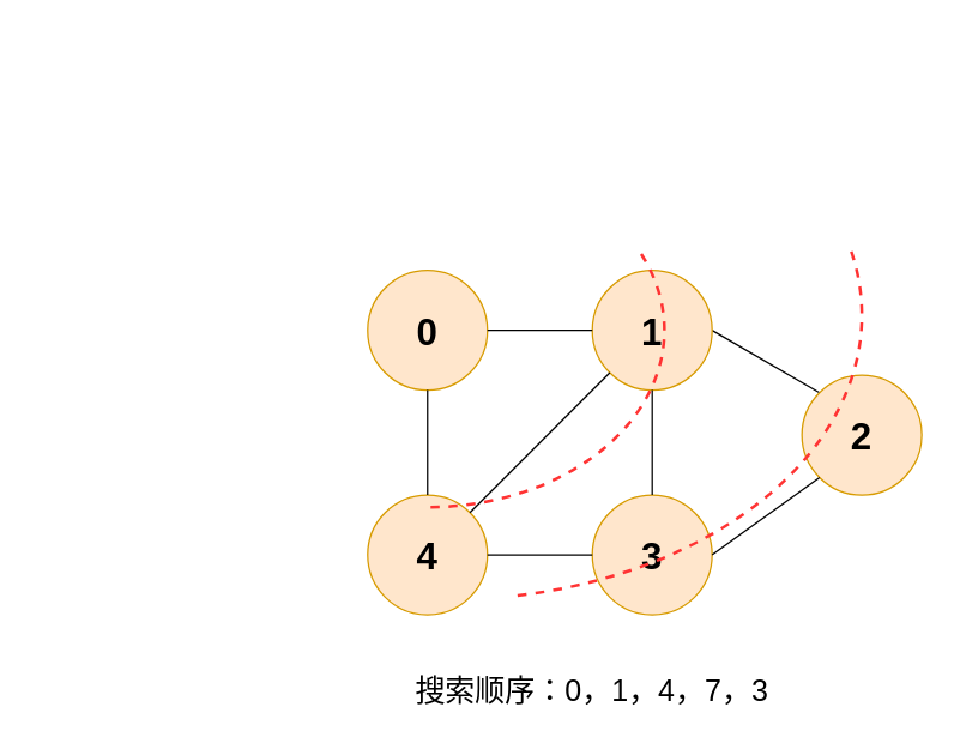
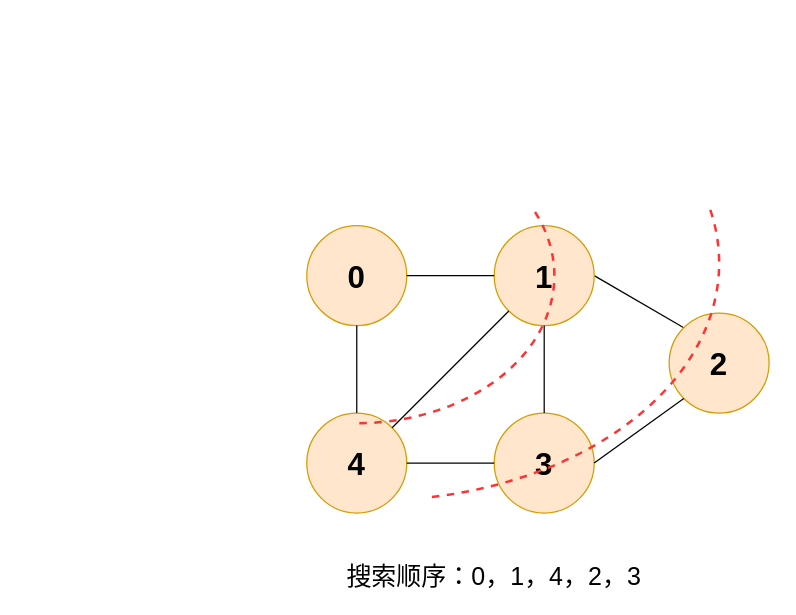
  <mxCell id="0" />
  <mxCell id="1" parent="0" />
  <mxCell id="2" value="&lt;b style=&quot;font-size: 25px&quot;&gt;0&lt;/b&gt;" style="ellipse;whiteSpace=wrap;html=1;aspect=fixed;fillColor=#ffe6cc;strokeColor=#d79b00;" vertex="1" parent="1"><mxGeometry x="245" y="180" width="80" height="80" as="geometry" /></mxCell>
  <mxCell id="3" value="" style="endArrow=none;html=1;entryX=0;entryY=0;entryDx=0;entryDy=0;exitX=1;exitY=0.5;exitDx=0;exitDy=0;" edge="1" parent="1" source="7" target="4"><mxGeometry width="50" height="50" relative="1" as="geometry"><mxPoint x="524.996" y="160.004" as="sourcePoint" /><mxPoint x="501.564" y="183.436" as="targetPoint" /></mxGeometry></mxCell>
  <mxCell id="4" value="&lt;b style=&quot;font-size: 25px&quot;&gt;2&lt;/b&gt;" style="ellipse;whiteSpace=wrap;html=1;aspect=fixed;fillColor=#ffe6cc;strokeColor=#d79b00;" vertex="1" parent="1"><mxGeometry x="535" y="250" width="80" height="80" as="geometry" /></mxCell>
  <mxCell id="5" value="&lt;b style=&quot;font-size: 25px&quot;&gt;3&lt;/b&gt;" style="ellipse;whiteSpace=wrap;html=1;aspect=fixed;fillColor=#ffe6cc;strokeColor=#d79b00;" vertex="1" parent="1"><mxGeometry x="395" y="330" width="80" height="80" as="geometry" /></mxCell>
  <mxCell id="6" value="&lt;b style=&quot;font-size: 25px&quot;&gt;4&lt;/b&gt;" style="ellipse;whiteSpace=wrap;html=1;aspect=fixed;fillColor=#ffe6cc;strokeColor=#d79b00;" vertex="1" parent="1"><mxGeometry x="245" y="330" width="80" height="80" as="geometry" /></mxCell>
  <mxCell id="7" value="&lt;b style=&quot;font-size: 25px&quot;&gt;1&lt;/b&gt;" style="ellipse;whiteSpace=wrap;html=1;aspect=fixed;fillColor=#ffe6cc;strokeColor=#d79b00;" vertex="1" parent="1"><mxGeometry x="395" y="180" width="80" height="80" as="geometry" /></mxCell>
  <mxCell id="8" value="" style="endArrow=none;html=1;" edge="1" parent="1" source="2" target="7"><mxGeometry width="50" height="50" relative="1" as="geometry"><mxPoint x="473.284" y="258.284" as="sourcePoint" /><mxPoint x="566.716" y="281.716" as="targetPoint" /></mxGeometry></mxCell>
  <mxCell id="9" value="" style="endArrow=none;html=1;" edge="1" parent="1" source="6" target="2"><mxGeometry width="50" height="50" relative="1" as="geometry"><mxPoint x="335" y="230" as="sourcePoint" /><mxPoint x="405" y="230" as="targetPoint" /></mxGeometry></mxCell>
  <mxCell id="10" value="" style="endArrow=none;html=1;exitX=0;exitY=0.5;exitDx=0;exitDy=0;entryX=1;entryY=0.5;entryDx=0;entryDy=0;" edge="1" parent="1" source="5" target="6"><mxGeometry width="50" height="50" relative="1" as="geometry"><mxPoint x="295" y="340" as="sourcePoint" /><mxPoint x="295" y="270" as="targetPoint" /></mxGeometry></mxCell>
  <mxCell id="11" value="" style="endArrow=none;html=1;exitX=0.5;exitY=1;exitDx=0;exitDy=0;entryX=0.5;entryY=0;entryDx=0;entryDy=0;" edge="1" parent="1" source="7" target="5"><mxGeometry width="50" height="50" relative="1" as="geometry"><mxPoint x="405" y="380" as="sourcePoint" /><mxPoint x="335" y="380" as="targetPoint" /><Array as="points"><mxPoint x="435" y="300" /></Array></mxGeometry></mxCell>
  <mxCell id="12" value="" style="endArrow=none;html=1;exitX=0;exitY=1;exitDx=0;exitDy=0;entryX=1;entryY=0.5;entryDx=0;entryDy=0;" edge="1" parent="1" source="4" target="5"><mxGeometry width="50" height="50" relative="1" as="geometry"><mxPoint x="445" y="270" as="sourcePoint" /><mxPoint x="445" y="340" as="targetPoint" /></mxGeometry></mxCell>
  <mxCell id="13" value="" style="endArrow=none;html=1;exitX=0;exitY=1;exitDx=0;exitDy=0;entryX=1;entryY=0;entryDx=0;entryDy=0;" edge="1" parent="1" source="7" target="6"><mxGeometry width="50" height="50" relative="1" as="geometry"><mxPoint x="445" y="270" as="sourcePoint" /><mxPoint x="445" y="340" as="targetPoint" /></mxGeometry></mxCell>
  <mxCell id="14" value="" style="verticalLabelPosition=bottom;verticalAlign=top;html=1;shape=mxgraph.basic.arc;startAngle=0.179;endAngle=0.5;dashed=1;fillColor=#e51400;fontColor=#ffffff;strokeWidth=2;strokeColor=#FF3333;" vertex="1" parent="1"><mxGeometry x="126.88" y="101.88" width="316.25" height="236.25" as="geometry" /></mxCell>
  <mxCell id="15" value="" style="verticalLabelPosition=bottom;verticalAlign=top;html=1;shape=mxgraph.basic.arc;startAngle=0.214;endAngle=0.474;dashed=1;fillColor=#e51400;fontColor=#ffffff;strokeWidth=2;strokeColor=#FF3333;" vertex="1" parent="1"><mxGeometry x="20" y="20" width="555" height="380" as="geometry" /></mxCell>
- <mxCell id="16" value="&lt;span style=&quot;font-size: 20px&quot;&gt;搜索顺序：0，1，4，7，3&lt;/span&gt;" style="text;html=1;strokeColor=none;fillColor=none;align=center;verticalAlign=middle;whiteSpace=wrap;rounded=0;dashed=1;" vertex="1" parent="1"><mxGeometry x="255" y="450" width="280" height="20" as="geometry" /></mxCell>
+ <mxCell id="16" value="&lt;span style=&quot;font-size: 20px&quot;&gt;搜索顺序：0，1，4，2，3&lt;/span&gt;" style="text;html=1;strokeColor=none;fillColor=none;align=center;verticalAlign=middle;whiteSpace=wrap;rounded=0;dashed=1;" vertex="1" parent="1"><mxGeometry x="255" y="450" width="280" height="20" as="geometry" /></mxCell>
